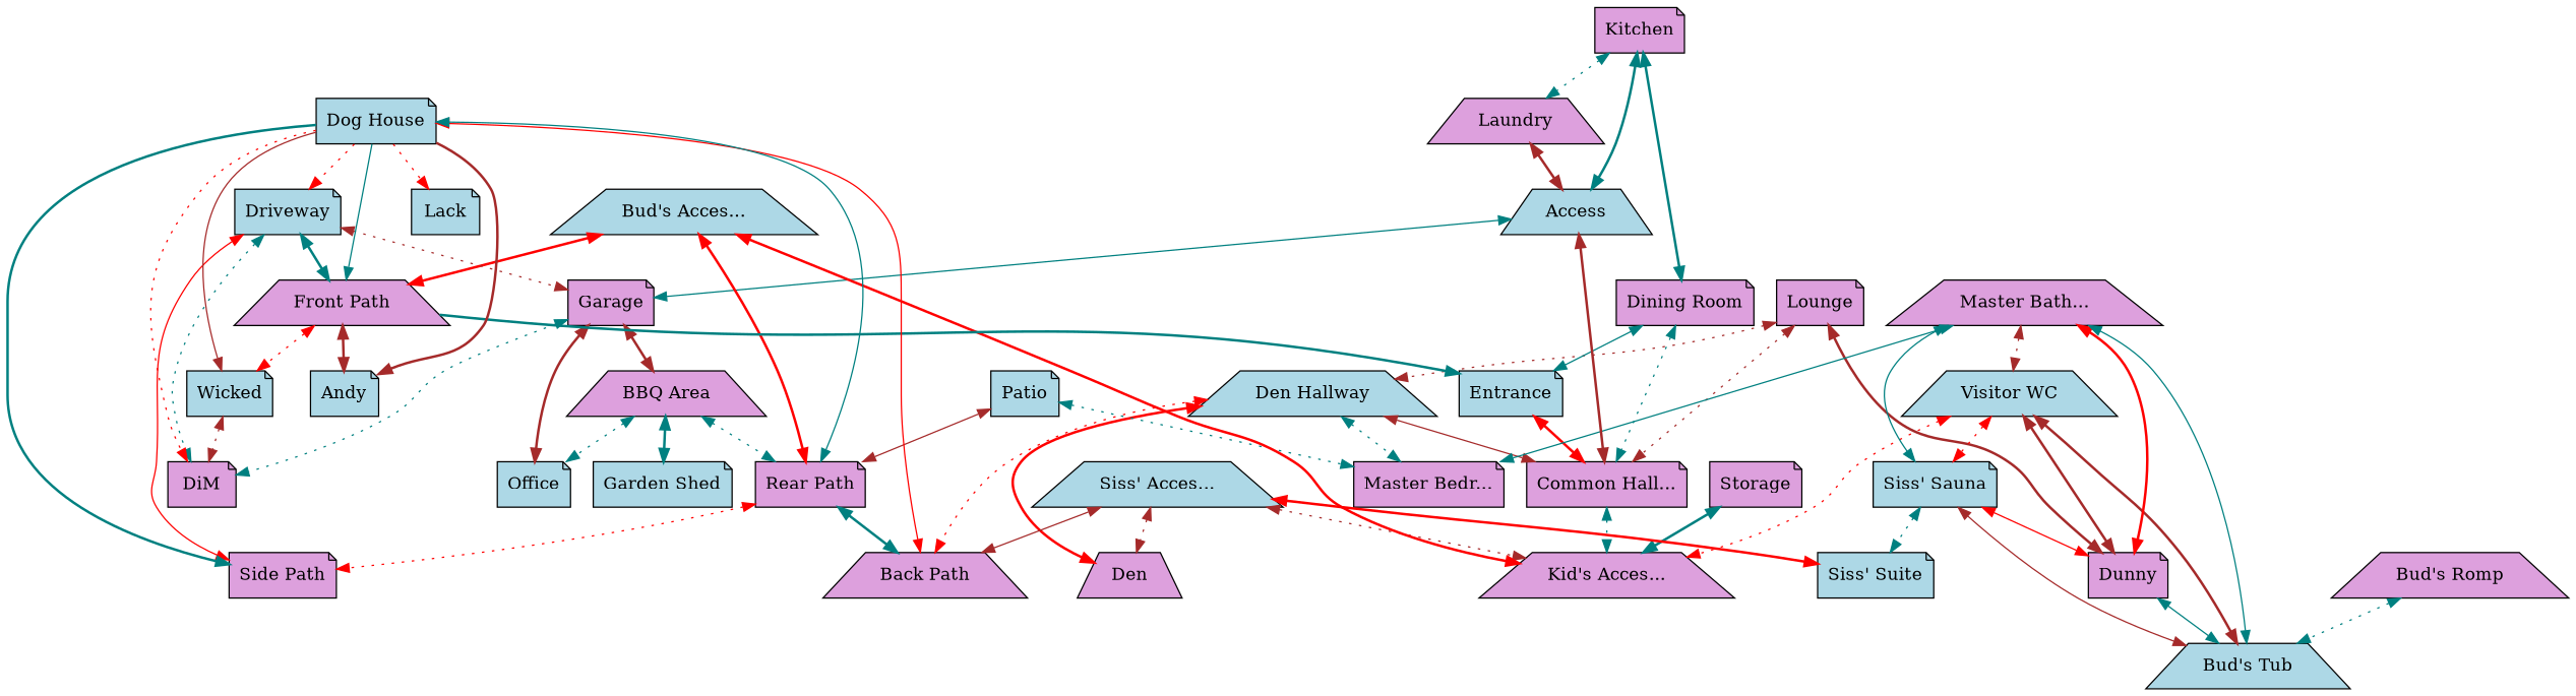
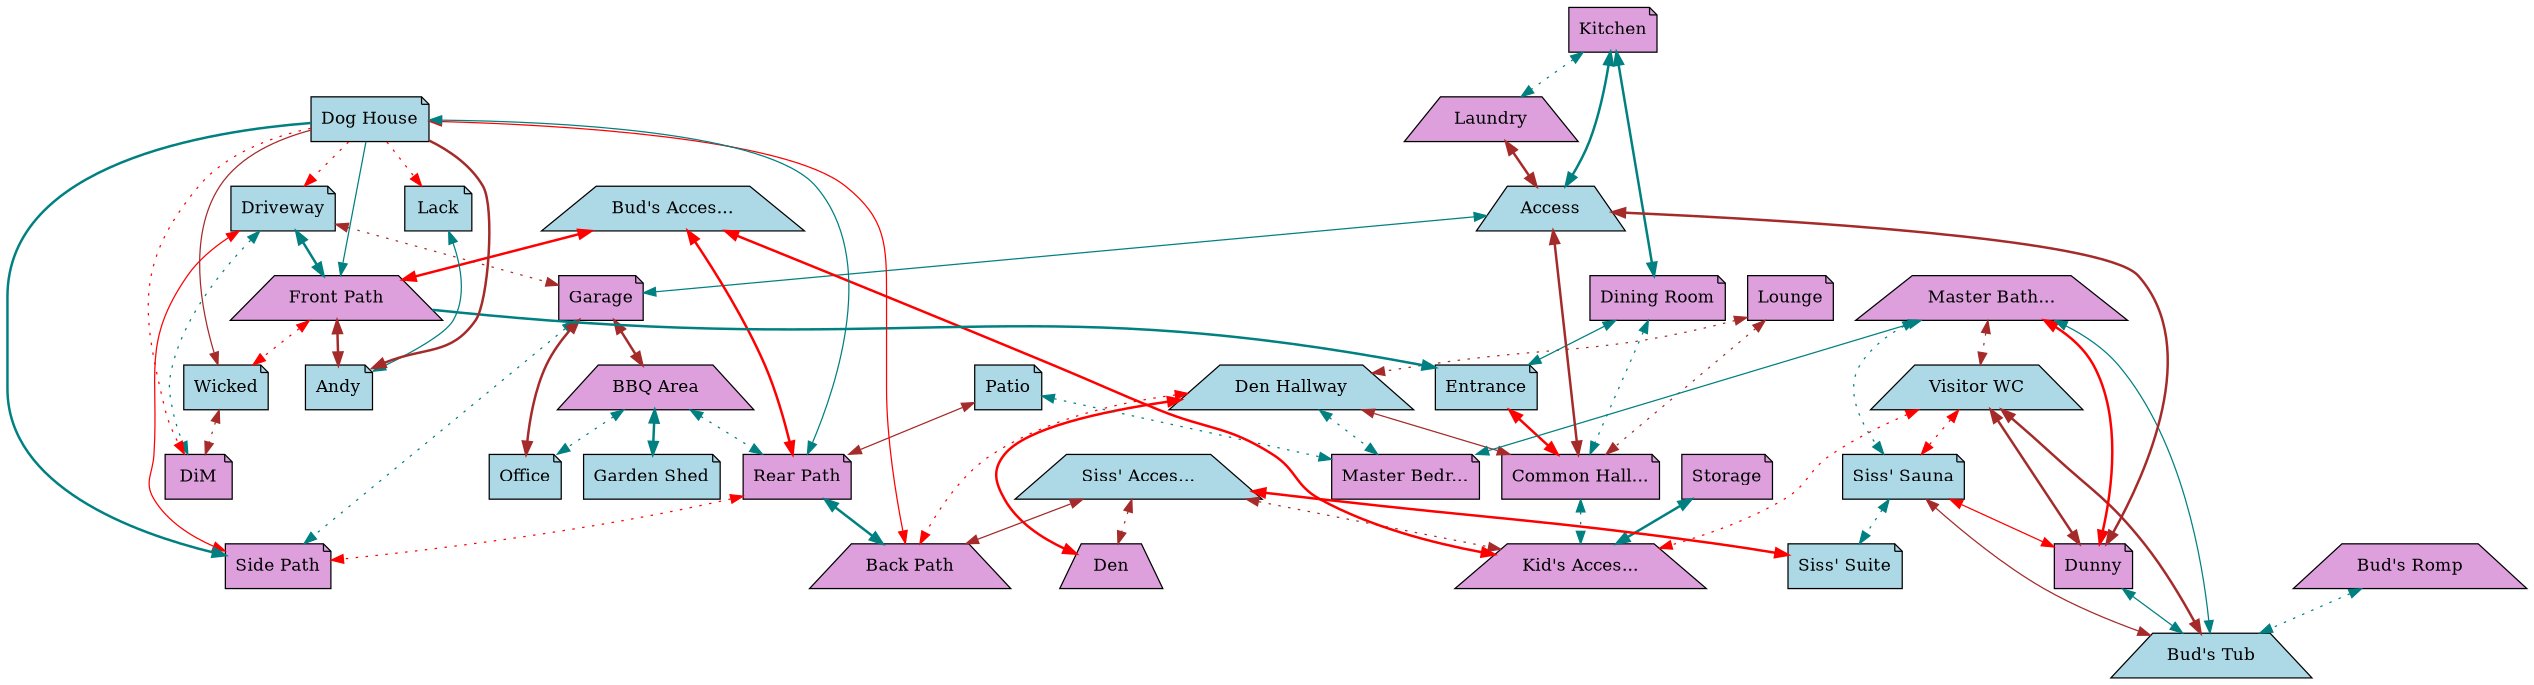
  graph {
    node [fillcolor=plum shape=note style=filled]
    edge [color=teal dir=both style=dotted]
    n1 [label=Den shape=trapezium]
    n2 [fillcolor=lightblue label="Den Hallway" shape=trapezium]
    n3 [label="Common Hall..."]
    n4 [label="Master Bedr..."]
    n5 [label="Back Path" shape=trapezium]
    n6 [label="Kid's Acces..." shape=trapezium]
    n7 [label=Lounge]
    n8 [fillcolor=lightblue label=Entrance]
    n9 [label=Storage]
    n10 [fillcolor=lightblue label="Visitor WC" shape=trapezium]
    n11 [label=Dunny]
    n12 [fillcolor=lightblue label="Siss' Sauna"]
    n13 [fillcolor=lightblue label="Bud's Tub" shape=trapezium]
    n14 [fillcolor=lightblue label="Siss' Suite"]
    n15 [fillcolor=lightblue label=Patio]
    n16 [label="Rear Path"]
    n17 [label="Side Path"]
    n18 [label="Master Bath..." shape=trapezium]
    n19 [label="Dining Room"]
    n20 [label=Kitchen]
    n21 [fillcolor=lightblue label=Access shape=trapezium]
    n22 [label=Laundry shape=trapezium]
    n23 [label=Garage]
    n24 [fillcolor=lightblue label=Office]
    n25 [label="BBQ Area" shape=trapezium]
    n26 [fillcolor=lightblue label="Garden Shed"]
    n27 [fillcolor=lightblue label="Siss' Acces..." shape=trapezium]
    n28 [fillcolor=lightblue label="Bud's Acces..." shape=trapezium]
    n29 [label="Front Path" shape=trapezium]
    n30 [label="Bud's Romp" shape=trapezium]
    n31 [fillcolor=lightblue label=Andy]
    n32 [fillcolor=lightblue label=Wicked]
    n33 [fillcolor=lightblue label=Driveway]
    n34 [label=DiM]
    n35 [fillcolor=lightblue label=Lack]
    n36 [fillcolor=lightblue label="Dog House"]
    n2 -- n1 [color=red style=bold]
    n2 -- n3 [color=brown style=solid]
    n2 -- n4
    n2 -- n5 [color=red]
    n3 -- n6
    n7 -- n2 [color=brown]
    n7 -- n3 [color=brown]
    n8 -- n3 [color=red style=bold]
    n9 -- n6 [style=bold]
    n10 -- n6 [color=red]
    n10 -- n11 [color=brown style=bold]
    n10 -- n12 [color=red]
    n10 -- n13 [color=brown style=bold]
    n11 -- n13 [style=solid]
    n12 -- n11 [color=red style=solid]
    n12 -- n13 [color=brown style=solid]
    n12 -- n14
    n15 -- n4
    n15 -- n16 [color=brown style=solid]
    n16 -- n5 [style=bold]
    n16 -- n17 [color=red]
    n18 -- n4 [style=solid]
    n18 -- n10 [color=brown]
    n18 -- n11 [color=red style=bold]
-   n18 -- n12 [style=solid]
+   n18 -- n12
    n18 -- n13 [style=solid]
    n19 -- n3
    n19 -- n8 [style=solid]
    n20 -- n19 [style=bold]
    n20 -- n21 [style=bold]
    n20 -- n22
    n21 -- n3 [color=brown style=bold]
-   n7 -- n11 [color=brown style=bold]
+   n21 -- n11 [color=brown style=bold]
    n21 -- n23 [style=solid]
    n22 -- n21 [color=brown style=bold]
-   n23 -- n34
+   n23 -- n17
    n23 -- n24 [color=brown style=bold]
    n23 -- n25 [color=brown style=bold]
    n25 -- n16
    n25 -- n24
    n25 -- n26 [style=bold]
    n27 -- n1 [color=brown]
    n27 -- n5 [color=brown style=solid]
    n27 -- n6 [color=brown]
    n27 -- n14 [color=red style=bold]
    n28 -- n6 [color=red style=bold]
    n28 -- n16 [color=red style=bold]
    n28 -- n29 [color=red style=bold]
    n29 -- n8 [dir=forward style=bold]
    n29 -- n31 [color=brown style=bold]
    n29 -- n32 [color=red]
    n30 -- n13
    n32 -- n34 [color=brown]
    n33 -- n17 [color=red style=solid]
    n33 -- n23 [color=brown]
    n33 -- n29 [style=bold]
    n33 -- n34
+   n35 -- n31 [style=solid]
    n36 -- n5 [color=red style=solid]
    n36 -- n16 [style=solid]
    n36 -- n17 [dir=forward style=bold]
    n36 -- n29 [dir=forward style=solid]
    n36 -- n31 [color=brown dir=forward style=bold]
    n36 -- n32 [color=brown dir=forward style=solid]
    n36 -- n33 [color=red dir=forward]
    n36 -- n34 [color=red dir=forward]
    n36 -- n35 [color=red dir=forward]
  }
